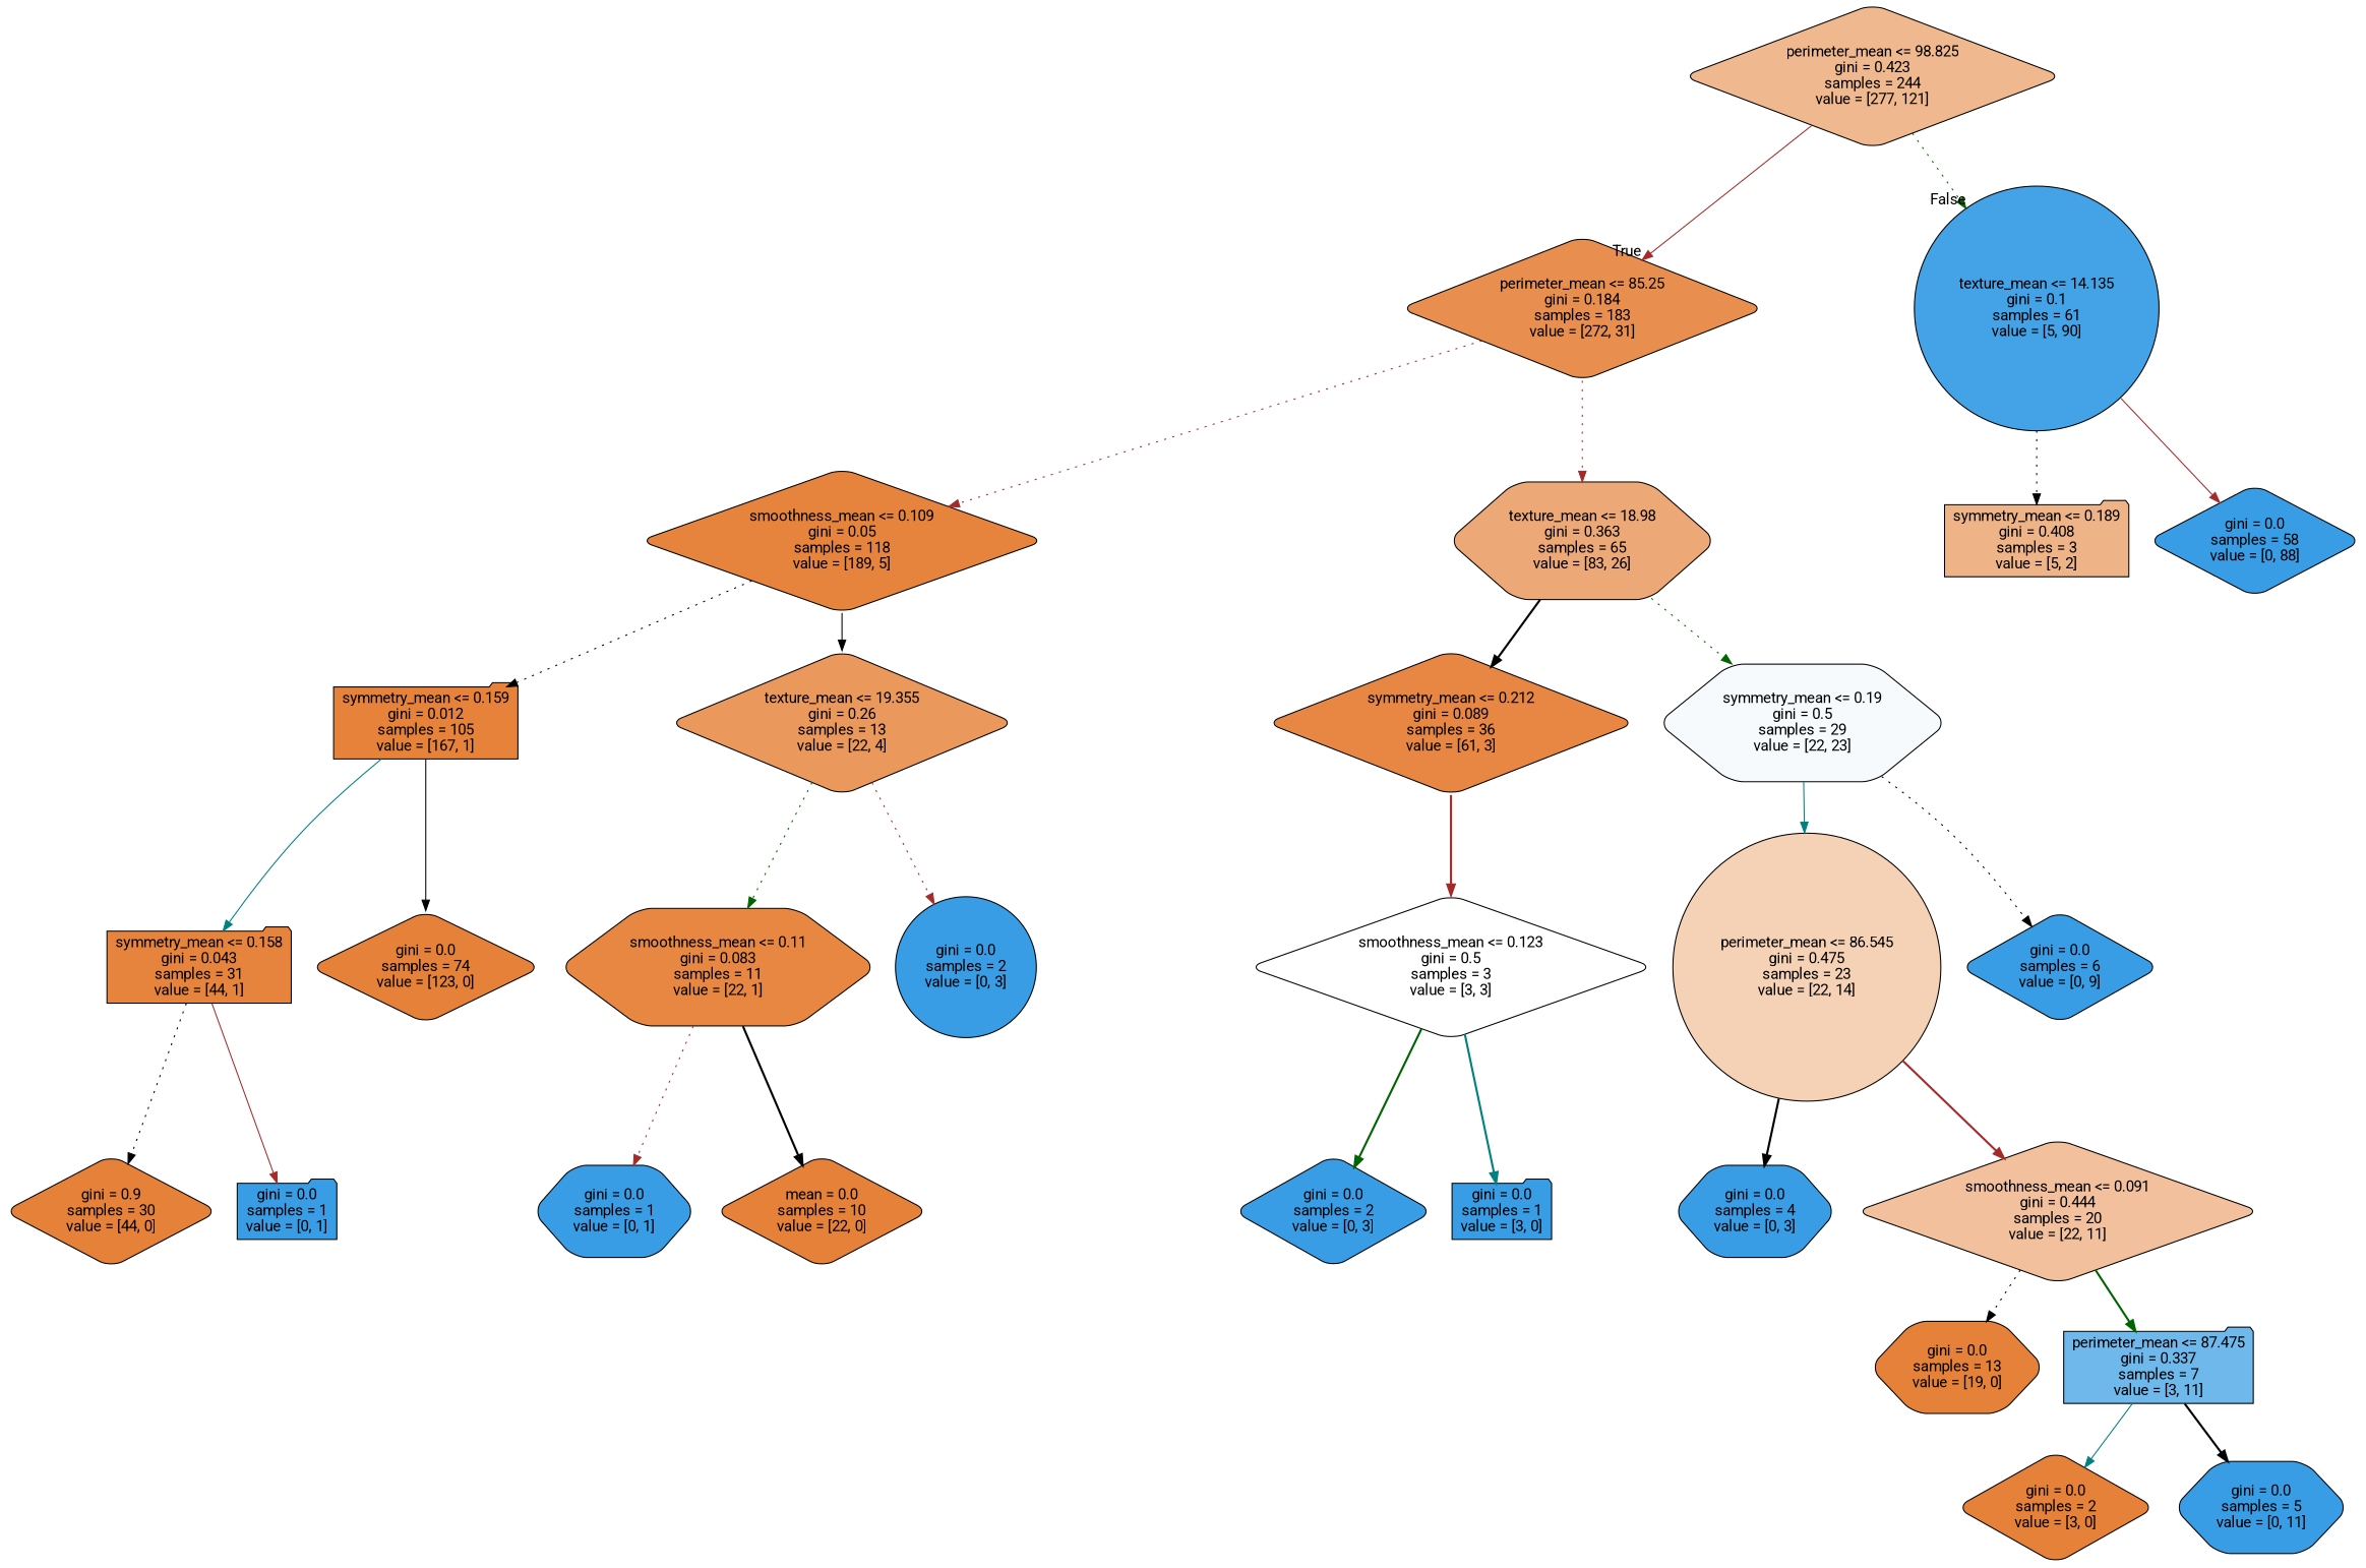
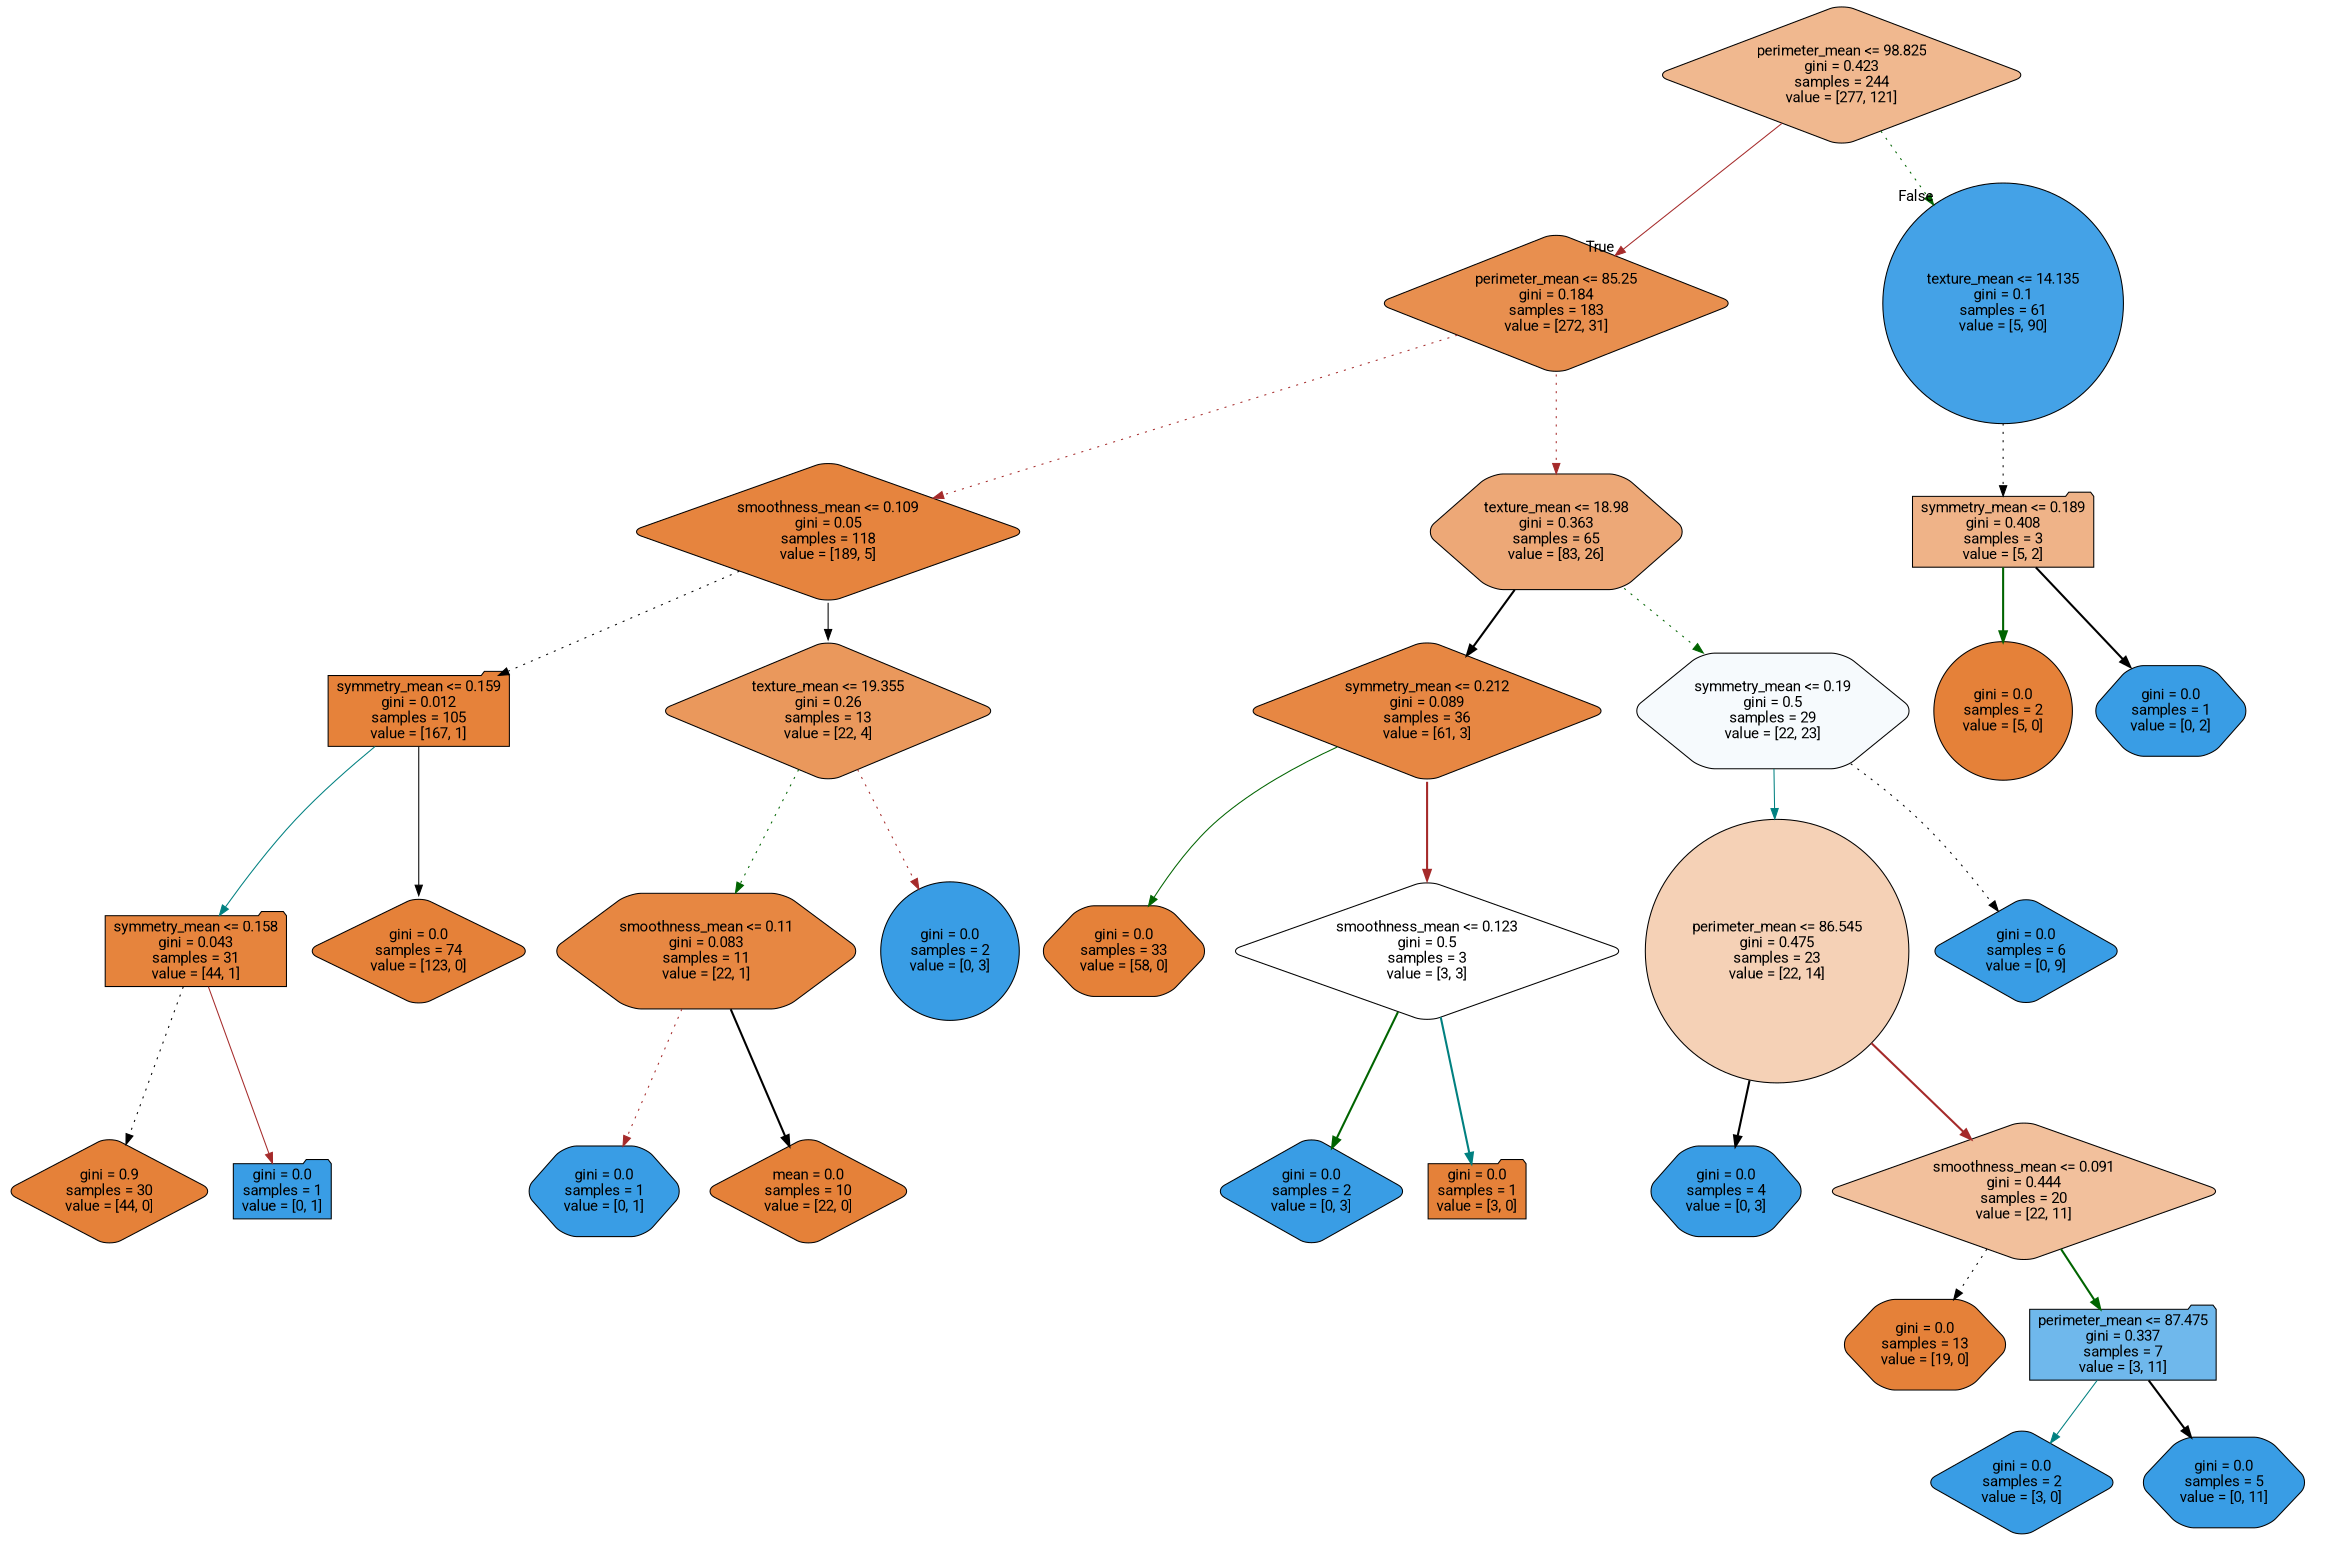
  digraph {
    fontname=Roboto
    node [color=black fillcolor="#399de5ff" fontname=Roboto shape=diamond style="filled, rounded"]
    edge [color=black fontname=Roboto style=dotted]
    n1 [fillcolor="#e5813990" label="perimeter_mean <= 98.825\ngini = 0.423\nsamples = 244\nvalue = [277, 121]"]
    n2 [fillcolor="#e58139e2" label="perimeter_mean <= 85.25\ngini = 0.184\nsamples = 183\nvalue = [272, 31]"]
    n3 [fillcolor="#399de5f1" label="texture_mean <= 14.135\ngini = 0.1\nsamples = 61\nvalue = [5, 90]" shape=circle]
    n4 [fillcolor="#e58139f8" label="smoothness_mean <= 0.109\ngini = 0.05\nsamples = 118\nvalue = [189, 5]"]
    n5 [fillcolor="#e58139af" label="texture_mean <= 18.98\ngini = 0.363\nsamples = 65\nvalue = [83, 26]" shape=hexagon]
    n6 [fillcolor="#e5813999" label="symmetry_mean <= 0.189\ngini = 0.408\nsamples = 3\nvalue = [5, 2]" shape=folder]
-   n7 [label="gini = 0.0\nsamples = 58\nvalue = [0, 88]"]
    n8 [fillcolor="#e58139fd" label="symmetry_mean <= 0.159\ngini = 0.012\nsamples = 105\nvalue = [167, 1]" shape=folder]
    n9 [fillcolor="#e58139d1" label="texture_mean <= 19.355\ngini = 0.26\nsamples = 13\nvalue = [22, 4]"]
    n10 [fillcolor="#e58139f2" label="symmetry_mean <= 0.212\ngini = 0.089\nsamples = 36\nvalue = [61, 3]"]
    n11 [fillcolor="#399de50b" label="symmetry_mean <= 0.19\ngini = 0.5\nsamples = 29\nvalue = [22, 23]" shape=hexagon]
    n12 [fillcolor="#e58139f9" label="symmetry_mean <= 0.158\ngini = 0.043\nsamples = 31\nvalue = [44, 1]" shape=folder]
    n13 [fillcolor="#e58139ff" label="gini = 0.0\nsamples = 74\nvalue = [123, 0]"]
    n14 [fillcolor="#e58139f3" label="smoothness_mean <= 0.11\ngini = 0.083\nsamples = 11\nvalue = [22, 1]" shape=hexagon]
    n15 [label="gini = 0.0\nsamples = 2\nvalue = [0, 3]" shape=circle]
    n16 [fillcolor="#e58139ff" label="gini = 0.9\nsamples = 30\nvalue = [44, 0]"]
    n17 [label="gini = 0.0\nsamples = 1\nvalue = [0, 1]" shape=folder]
    n18 [label="gini = 0.0\nsamples = 1\nvalue = [0, 1]" shape=hexagon]
    n19 [fillcolor="#e58139ff" label="mean = 0.0\nsamples = 10\nvalue = [22, 0]"]
+   n20 [fillcolor="#e58139ff" label="gini = 0.0\nsamples = 33\nvalue = [58, 0]" shape=hexagon]
    n21 [fillcolor="#e5813900" label="smoothness_mean <= 0.123\ngini = 0.5\nsamples = 3\nvalue = [3, 3]"]
    n22 [fillcolor="#e581395d" label="perimeter_mean <= 86.545\ngini = 0.475\nsamples = 23\nvalue = [22, 14]" shape=circle]
    n23 [label="gini = 0.0\nsamples = 6\nvalue = [0, 9]"]
    n24 [label="gini = 0.0\nsamples = 2\nvalue = [0, 3]"]
-   n25 [label="gini = 0.0\nsamples = 1\nvalue = [3, 0]" shape=folder]
+   n25 [fillcolor="#e58139ff" label="gini = 0.0\nsamples = 1\nvalue = [3, 0]" shape=folder]
    n26 [label="gini = 0.0\nsamples = 4\nvalue = [0, 3]" shape=hexagon]
    n27 [fillcolor="#e581397f" label="smoothness_mean <= 0.091\ngini = 0.444\nsamples = 20\nvalue = [22, 11]"]
    n28 [fillcolor="#e58139ff" label="gini = 0.0\nsamples = 13\nvalue = [19, 0]" shape=hexagon]
    n29 [fillcolor="#399de5b9" label="perimeter_mean <= 87.475\ngini = 0.337\nsamples = 7\nvalue = [3, 11]" shape=folder]
-   n30 [fillcolor="#e58139ff" label="gini = 0.0\nsamples = 2\nvalue = [3, 0]"]
+   n30 [label="gini = 0.0\nsamples = 2\nvalue = [3, 0]"]
    n31 [label="gini = 0.0\nsamples = 5\nvalue = [0, 11]" shape=hexagon]
+   n32 [fillcolor="#e58139ff" label="gini = 0.0\nsamples = 2\nvalue = [5, 0]" shape=circle]
+   n33 [label="gini = 0.0\nsamples = 1\nvalue = [0, 2]" shape=hexagon]
    n1 -> n2 [color=brown headlabel=True labelangle=45 labeldistance=2.5 style=solid]
    n1 -> n3 [color=darkgreen headlabel=False labelangle=-45 labeldistance=2.5]
    n2 -> n4 [color=brown]
    n2 -> n5 [color=brown]
    n3 -> n6
-   n3 -> n7 [color=brown style=solid]
    n4 -> n8
    n4 -> n9 [style=solid]
    n5 -> n10 [style=bold]
    n5 -> n11 [color=darkgreen]
+   n6 -> n32 [color=darkgreen style=bold]
+   n6 -> n33 [style=bold]
    n8 -> n12 [color=teal style=solid]
    n8 -> n13 [style=solid]
    n9 -> n14 [color=darkgreen]
    n9 -> n15 [color=brown]
+   n10 -> n20 [color=darkgreen style=solid]
    n10 -> n21 [color=brown style=bold]
    n11 -> n22 [color=teal style=solid]
    n11 -> n23
    n12 -> n16
    n12 -> n17 [color=brown style=solid]
    n14 -> n18 [color=brown]
    n14 -> n19 [style=bold]
    n21 -> n24 [color=darkgreen style=bold]
    n21 -> n25 [color=teal style=bold]
    n22 -> n26 [style=bold]
    n22 -> n27 [color=brown style=bold]
    n27 -> n28
    n27 -> n29 [color=darkgreen style=bold]
    n29 -> n30 [color=teal style=solid]
    n29 -> n31 [style=bold]
  }
